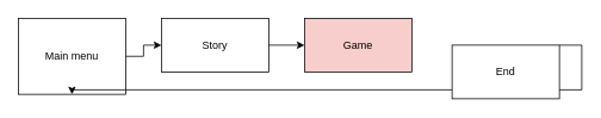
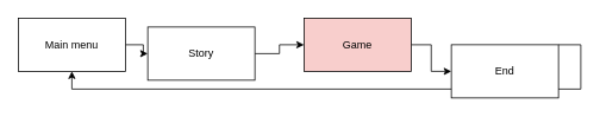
  <mxCell id="0" />
  <mxCell id="1" parent="0" />
  <mxCell id="2" style="edgeStyle=orthogonalEdgeStyle;rounded=0;orthogonalLoop=1;jettySize=auto;html=1;entryX=0;entryY=0.5;entryDx=0;entryDy=0;" edge="1" parent="1" source="3" target="5"><mxGeometry relative="1" as="geometry" /></mxCell>
- <mxCell id="3" value="Main menu" style="rounded=0;whiteSpace=wrap;html=1;" vertex="1" parent="1"><mxGeometry x="20" y="20" width="120" height="85" as="geometry" /></mxCell>
+ <mxCell id="3" value="Main menu" style="rounded=0;whiteSpace=wrap;html=1;" vertex="1" parent="1"><mxGeometry x="20" y="20" width="120" height="60" as="geometry" /></mxCell>
  <mxCell id="4" style="edgeStyle=orthogonalEdgeStyle;rounded=0;orthogonalLoop=1;jettySize=auto;html=1;entryX=0;entryY=0.5;entryDx=0;entryDy=0;" edge="1" parent="1" source="5" target="7"><mxGeometry relative="1" as="geometry" /></mxCell>
- <mxCell id="5" value="Story" style="rounded=0;whiteSpace=wrap;html=1;" vertex="1" parent="1"><mxGeometry x="180" y="20" width="120" height="60" as="geometry" /></mxCell>
+ <mxCell id="5" value="Story" style="rounded=0;whiteSpace=wrap;html=1;" vertex="1" parent="1"><mxGeometry x="165" y="30" width="120" height="60" as="geometry" /></mxCell>
+ <mxCell id="6" style="edgeStyle=orthogonalEdgeStyle;rounded=0;orthogonalLoop=1;jettySize=auto;html=1;entryX=0;entryY=0.5;entryDx=0;entryDy=0;" edge="1" parent="1" source="7" target="9"><mxGeometry relative="1" as="geometry" /></mxCell>
  <mxCell id="7" value="Game" style="rounded=0;whiteSpace=wrap;html=1;fillColor=#f8cecc;" vertex="1" parent="1"><mxGeometry x="340" y="20" width="120" height="60" as="geometry" /></mxCell>
  <mxCell id="8" style="edgeStyle=orthogonalEdgeStyle;rounded=0;orthogonalLoop=1;jettySize=auto;html=1;entryX=0.5;entryY=1;entryDx=0;entryDy=0;" edge="1" parent="1" source="9" target="3"><mxGeometry relative="1" as="geometry"><Array as="points"><mxPoint x="650" y="50" /><mxPoint x="650" y="100" /><mxPoint x="80" y="100" /></Array></mxGeometry></mxCell>
  <mxCell id="9" value="End" style="rounded=0;whiteSpace=wrap;html=1;" vertex="1" parent="1"><mxGeometry x="505" y="50" width="120" height="60" as="geometry" /></mxCell>
